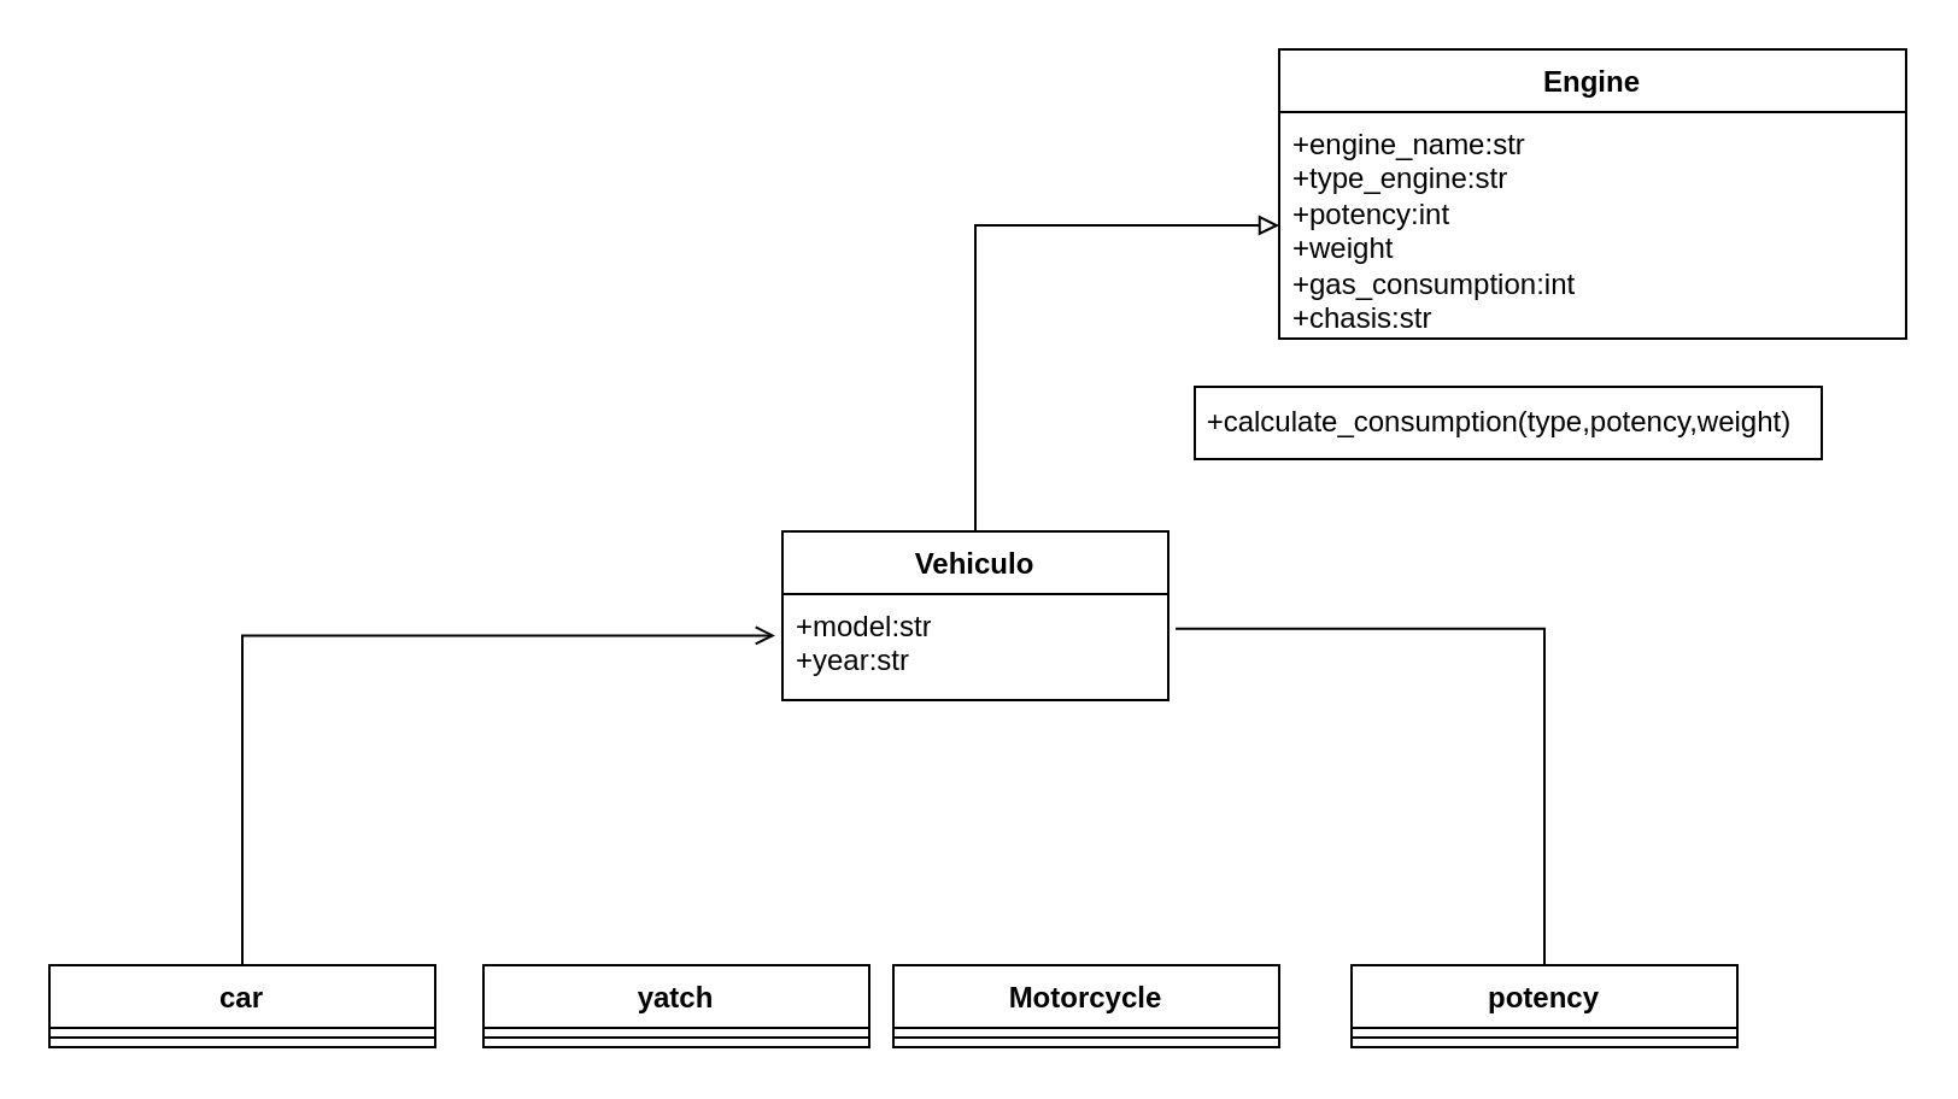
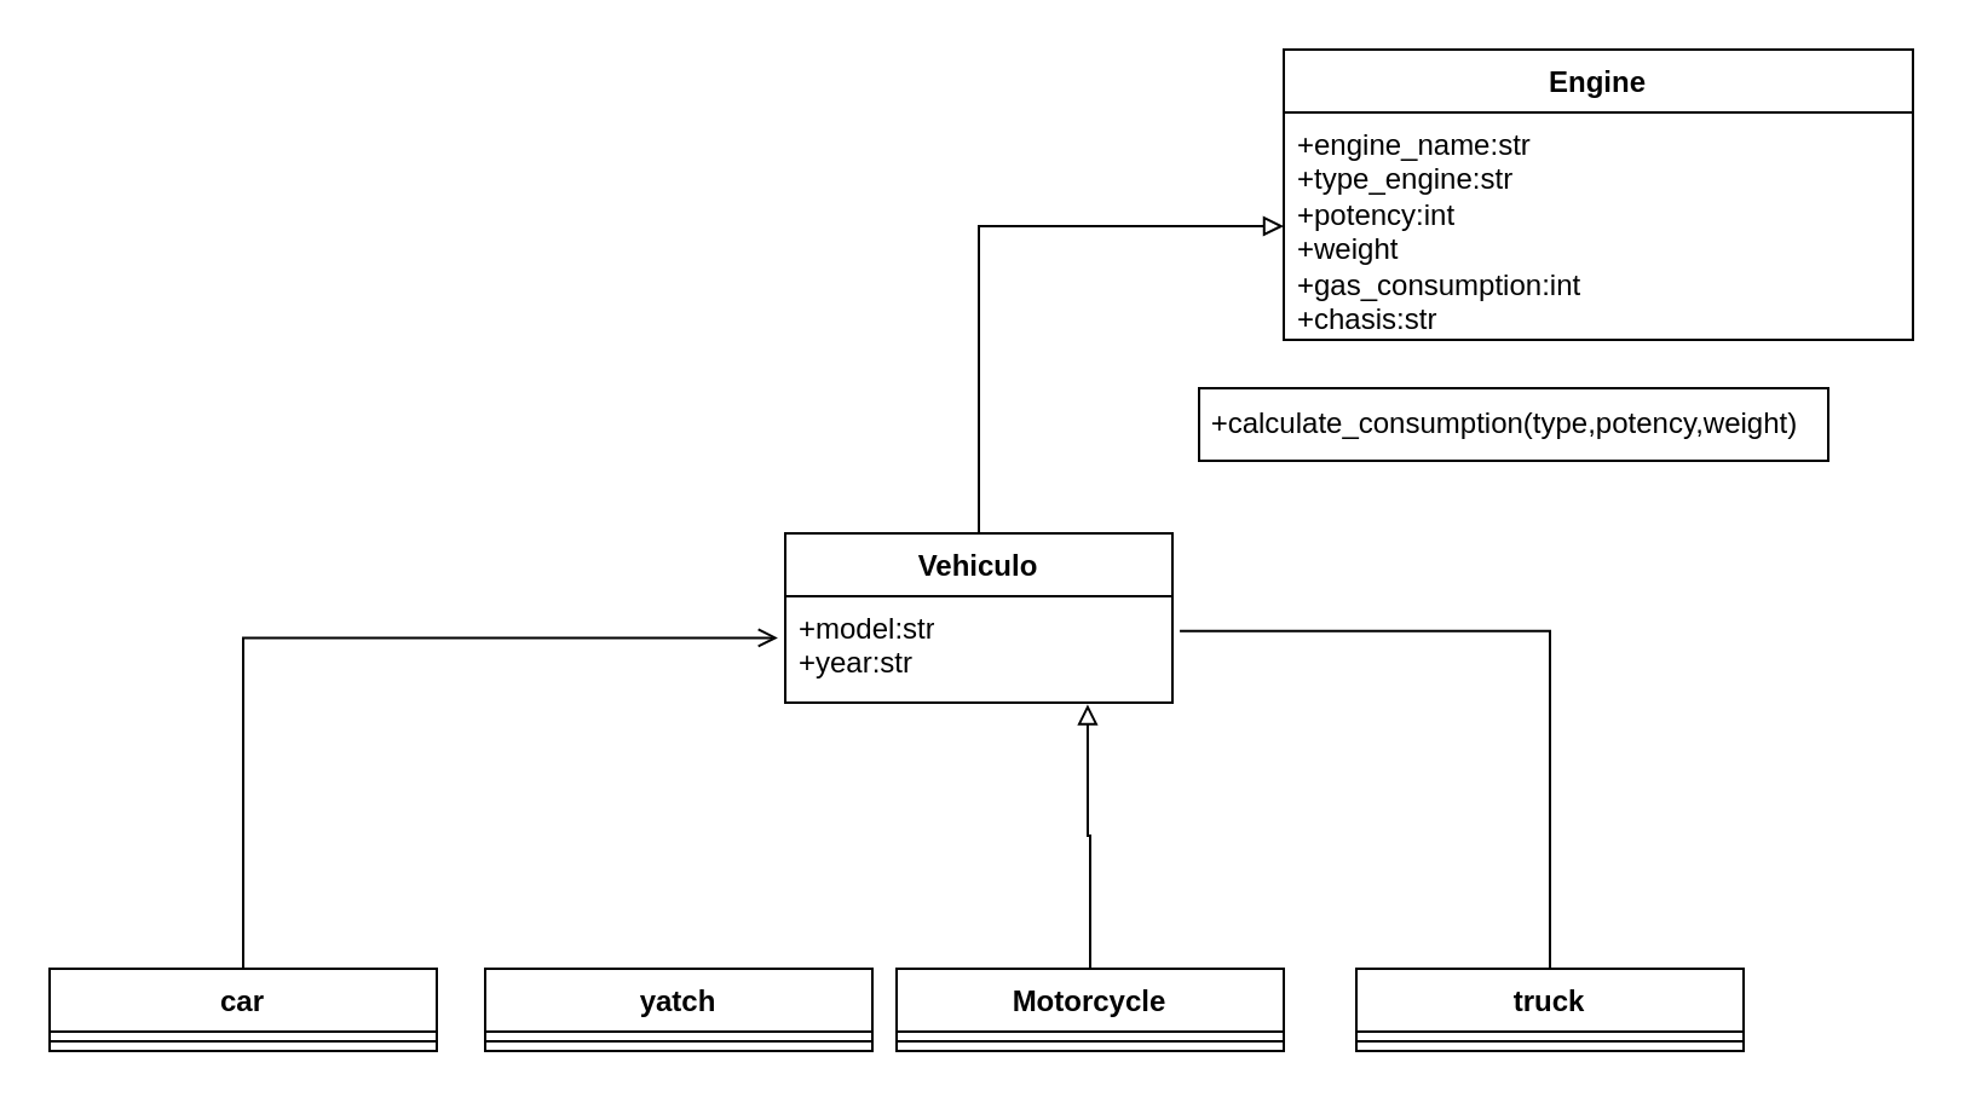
  <mxCell id="0" />
  <mxCell id="1" parent="0" />
  <mxCell id="2" style="edgeStyle=orthogonalEdgeStyle;rounded=0;orthogonalLoop=1;jettySize=auto;html=1;exitX=0.5;exitY=0;exitDx=0;exitDy=0;endArrow=block;endFill=0;" edge="1" parent="1" source="3" target="6"><mxGeometry relative="1" as="geometry" /></mxCell>
  <mxCell id="3" value="Vehiculo" style="swimlane;fontStyle=1;align=center;verticalAlign=top;childLayout=stackLayout;horizontal=1;startSize=26;horizontalStack=0;resizeParent=1;resizeParentMax=0;resizeLast=0;collapsible=1;marginBottom=0;whiteSpace=wrap;html=1;" vertex="1" parent="1"><mxGeometry x="324" y="220" width="160" height="70" as="geometry" /></mxCell>
  <mxCell id="4" value="&lt;div&gt;&lt;span style=&quot;background-color: initial;&quot;&gt;+model:str&lt;/span&gt;&lt;br&gt;&lt;/div&gt;&lt;div&gt;+year:str&lt;/div&gt;" style="text;strokeColor=none;fillColor=none;align=left;verticalAlign=top;spacingLeft=4;spacingRight=4;overflow=hidden;rotatable=0;points=[[0,0.5],[1,0.5]];portConstraint=eastwest;whiteSpace=wrap;html=1;" vertex="1" parent="3"><mxGeometry y="26" width="160" height="44" as="geometry" /></mxCell>
  <mxCell id="5" value="Engine" style="swimlane;fontStyle=1;align=center;verticalAlign=top;childLayout=stackLayout;horizontal=1;startSize=26;horizontalStack=0;resizeParent=1;resizeParentMax=0;resizeLast=0;collapsible=1;marginBottom=0;whiteSpace=wrap;html=1;" vertex="1" parent="1"><mxGeometry x="530" y="20" width="260" height="120" as="geometry" /></mxCell>
  <mxCell id="6" value="+engine_name:str&lt;div&gt;+type_engine:str&lt;/div&gt;&lt;div&gt;+potency:int&lt;/div&gt;&lt;div&gt;+weight&lt;/div&gt;&lt;div&gt;+gas_consumption:int&lt;/div&gt;&lt;div&gt;+chasis:str&lt;/div&gt;" style="text;strokeColor=none;fillColor=none;align=left;verticalAlign=top;spacingLeft=4;spacingRight=4;overflow=hidden;rotatable=0;points=[[0,0.5],[1,0.5]];portConstraint=eastwest;whiteSpace=wrap;html=1;" vertex="1" parent="5"><mxGeometry y="26" width="260" height="94" as="geometry" /></mxCell>
  <mxCell id="7" value="car" style="swimlane;fontStyle=1;align=center;verticalAlign=top;childLayout=stackLayout;horizontal=1;startSize=26;horizontalStack=0;resizeParent=1;resizeParentMax=0;resizeLast=0;collapsible=1;marginBottom=0;whiteSpace=wrap;html=1;" vertex="1" parent="1"><mxGeometry x="20" y="400" width="160" height="34" as="geometry" /></mxCell>
  <mxCell id="8" value="" style="line;strokeWidth=1;fillColor=none;align=left;verticalAlign=middle;spacingTop=-1;spacingLeft=3;spacingRight=3;rotatable=0;labelPosition=right;points=[];portConstraint=eastwest;strokeColor=inherit;" vertex="1" parent="7"><mxGeometry y="26" width="160" height="8" as="geometry" /></mxCell>
- <mxCell id="9" value="potency" style="swimlane;fontStyle=1;align=center;verticalAlign=top;childLayout=stackLayout;horizontal=1;startSize=26;horizontalStack=0;resizeParent=1;resizeParentMax=0;resizeLast=0;collapsible=1;marginBottom=0;whiteSpace=wrap;html=1;" vertex="1" parent="1"><mxGeometry x="560" y="400" width="160" height="34" as="geometry" /></mxCell>
+ <mxCell id="9" value="truck" style="swimlane;fontStyle=1;align=center;verticalAlign=top;childLayout=stackLayout;horizontal=1;startSize=26;horizontalStack=0;resizeParent=1;resizeParentMax=0;resizeLast=0;collapsible=1;marginBottom=0;whiteSpace=wrap;html=1;" vertex="1" parent="1"><mxGeometry x="560" y="400" width="160" height="34" as="geometry" /></mxCell>
  <mxCell id="10" value="" style="line;strokeWidth=1;fillColor=none;align=left;verticalAlign=middle;spacingTop=-1;spacingLeft=3;spacingRight=3;rotatable=0;labelPosition=right;points=[];portConstraint=eastwest;strokeColor=inherit;" vertex="1" parent="9"><mxGeometry y="26" width="160" height="8" as="geometry" /></mxCell>
  <mxCell id="11" value="yatch" style="swimlane;fontStyle=1;align=center;verticalAlign=top;childLayout=stackLayout;horizontal=1;startSize=26;horizontalStack=0;resizeParent=1;resizeParentMax=0;resizeLast=0;collapsible=1;marginBottom=0;whiteSpace=wrap;html=1;" vertex="1" parent="1"><mxGeometry x="200" y="400" width="160" height="34" as="geometry" /></mxCell>
  <mxCell id="12" value="" style="line;strokeWidth=1;fillColor=none;align=left;verticalAlign=middle;spacingTop=-1;spacingLeft=3;spacingRight=3;rotatable=0;labelPosition=right;points=[];portConstraint=eastwest;strokeColor=inherit;" vertex="1" parent="11"><mxGeometry y="26" width="160" height="8" as="geometry" /></mxCell>
  <mxCell id="13" value="Motorcycle" style="swimlane;fontStyle=1;align=center;verticalAlign=top;childLayout=stackLayout;horizontal=1;startSize=26;horizontalStack=0;resizeParent=1;resizeParentMax=0;resizeLast=0;collapsible=1;marginBottom=0;whiteSpace=wrap;html=1;" vertex="1" parent="1"><mxGeometry x="370" y="400" width="160" height="34" as="geometry" /></mxCell>
  <mxCell id="14" value="" style="line;strokeWidth=1;fillColor=none;align=left;verticalAlign=middle;spacingTop=-1;spacingLeft=3;spacingRight=3;rotatable=0;labelPosition=right;points=[];portConstraint=eastwest;strokeColor=inherit;" vertex="1" parent="13"><mxGeometry y="26" width="160" height="8" as="geometry" /></mxCell>
+ <mxCell id="15" style="edgeStyle=orthogonalEdgeStyle;rounded=0;orthogonalLoop=1;jettySize=auto;html=1;exitX=0.5;exitY=0;exitDx=0;exitDy=0;entryX=0.781;entryY=1.016;entryDx=0;entryDy=0;entryPerimeter=0;endArrow=block;endFill=0;" edge="1" parent="1" source="13" target="4"><mxGeometry relative="1" as="geometry" /></mxCell>
  <mxCell id="16" style="edgeStyle=orthogonalEdgeStyle;rounded=0;orthogonalLoop=1;jettySize=auto;html=1;exitX=0.5;exitY=0;exitDx=0;exitDy=0;entryX=-0.019;entryY=0.391;entryDx=0;entryDy=0;entryPerimeter=0;endArrow=open;endFill=0;" edge="1" parent="1" source="7" target="4"><mxGeometry relative="1" as="geometry" /></mxCell>
  <mxCell id="17" style="edgeStyle=orthogonalEdgeStyle;rounded=0;orthogonalLoop=1;jettySize=auto;html=1;exitX=0.5;exitY=0;exitDx=0;exitDy=0;entryX=1.019;entryY=0.328;entryDx=0;entryDy=0;entryPerimeter=0;endArrow=none;endFill=0;" edge="1" parent="1" source="9" target="4"><mxGeometry relative="1" as="geometry" /></mxCell>
  <mxCell id="18" value="&amp;nbsp;+calculate_consumption(type,potency,weight)" style="html=1;whiteSpace=wrap;align=left;" vertex="1" parent="1"><mxGeometry x="495" y="160" width="260" height="30" as="geometry" /></mxCell>
